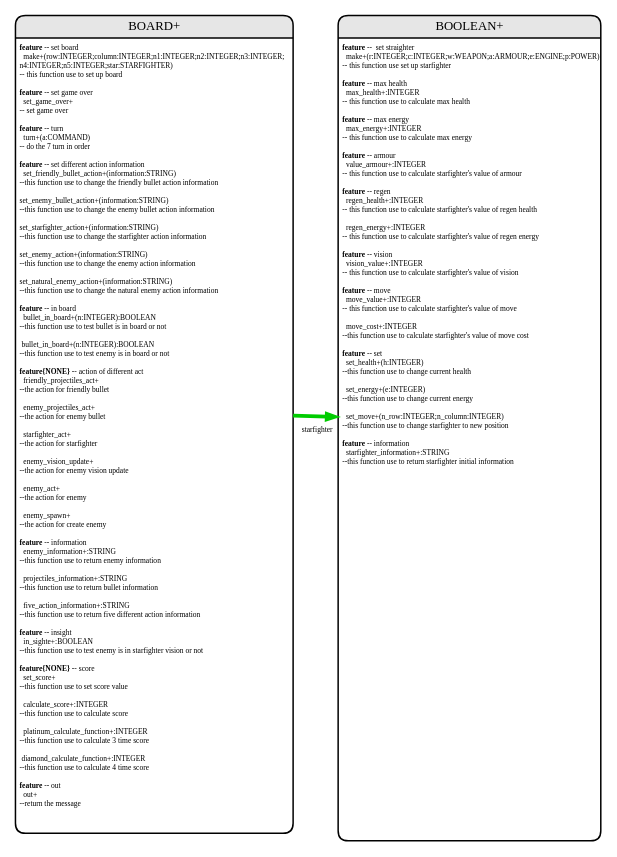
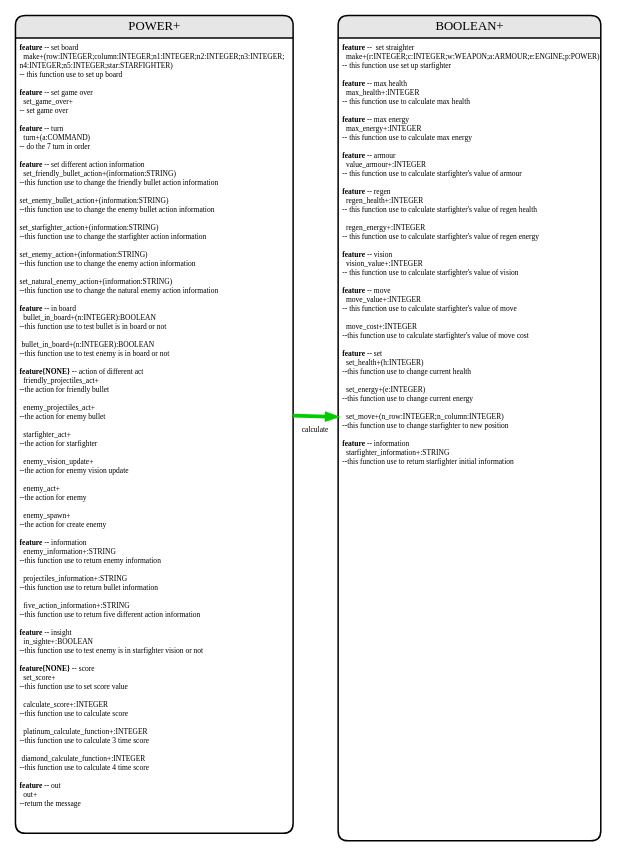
  <mxCell id="0" />
  <mxCell id="1" parent="0" />
- <mxCell id="2" value="BOARD+" style="swimlane;html=1;childLayout=stackLayout;horizontal=1;startSize=30;horizontalStack=0;fillColor=#E6E6E6;fontColor=#000000;rounded=1;fontSize=17;fontStyle=0;strokeWidth=2;resizeParent=0;resizeLast=1;shadow=0;dashed=0;align=center;fontFamily=Verdena;" parent="1" vertex="1"><mxGeometry x="20" y="20" width="370" height="1090" as="geometry" /></mxCell>
+ <mxCell id="2" value="POWER+" style="swimlane;html=1;childLayout=stackLayout;horizontal=1;startSize=30;horizontalStack=0;fillColor=#E6E6E6;fontColor=#000000;rounded=1;fontSize=17;fontStyle=0;strokeWidth=2;resizeParent=0;resizeLast=1;shadow=0;dashed=0;align=center;fontFamily=Verdena;" parent="1" vertex="1"><mxGeometry x="20" y="20" width="370" height="1090" as="geometry" /></mxCell>
  <mxCell id="3" value="&lt;b&gt;feature&lt;/b&gt; -- set board&lt;br&gt;&amp;nbsp; make+(row:INTEGER;column:INTEGER;n1:INTEGER;n2:INTEGER;n3:INTEGER;&lt;br&gt;n4:INTEGER;n5:INTEGER;star:STARFIGHTER)&lt;br&gt;-- this function use to set up board&lt;br&gt;&lt;br&gt;&lt;b&gt;feature&lt;/b&gt;&amp;nbsp;-- set game over&lt;br&gt;&amp;nbsp; set_game_over+&lt;br&gt;-- set game over&lt;br&gt;&lt;br&gt;&lt;b&gt;feature&lt;/b&gt;&amp;nbsp;-- turn&lt;br&gt;&amp;nbsp; turn+(a:COMMAND)&lt;br&gt;-- do the 7 turn in order&lt;br&gt;&lt;br&gt;&lt;b&gt;feature&lt;/b&gt;&amp;nbsp;-- set different action information&lt;br&gt;&amp;nbsp; set_friendly_bullet_action+(information:STRING)&lt;br&gt;--this function use to change the friendly bullet action information&lt;br&gt;&lt;br&gt;set_enemy_bullet_action+(information:STRING)&lt;br&gt;--this function use to change the enemy bullet action information&lt;br&gt;&lt;br&gt;set_starfighter_action+(information:STRING)&lt;br&gt;--this function use to change the starfighter action information&lt;br&gt;&lt;br&gt;set_enemy_action+(information:STRING)&lt;br&gt;--this function use to change the enemy action information&lt;br&gt;&lt;br&gt;set_natural_enemy_action+(information:STRING)&lt;br&gt;--this function use to change the natural enemy action information&lt;br&gt;&lt;br&gt;&lt;b&gt;feature&lt;/b&gt;&amp;nbsp;-- in board&lt;br&gt;&amp;nbsp; bullet_in_board+(n:INTEGER):BOOLEAN&lt;br&gt;--this function use to test bullet is in board or not&lt;br&gt;&lt;br&gt;&amp;nbsp;bullet_in_board+(n:INTEGER):BOOLEAN&lt;br&gt;--this function use to test enemy is in board or not&lt;br&gt;&lt;br&gt;&lt;b&gt;feature{NONE}&lt;/b&gt;&amp;nbsp;-- action of different act&lt;br&gt;&amp;nbsp; friendly_projectiles_act+&lt;br&gt;--the action for friendly bullet&lt;br&gt;&lt;br&gt;&amp;nbsp; enemy_projectiles_act+&lt;br&gt;--the action for enemy bullet&lt;br&gt;&lt;br&gt;&amp;nbsp; starfighter_act+&lt;br&gt;--the action for starfighter&lt;br&gt;&lt;br&gt;&amp;nbsp; enemy_vision_update+&lt;br&gt;--the action for enemy vision update&lt;br&gt;&lt;br&gt;&amp;nbsp; enemy_act+&lt;br&gt;--the action for enemy&lt;br&gt;&lt;br&gt;&amp;nbsp; enemy_spawn+&lt;br&gt;--the action for create enemy&lt;br&gt;&lt;br&gt;&lt;b&gt;feature&lt;/b&gt;&amp;nbsp;-- information&lt;br&gt;&amp;nbsp; enemy_information+:STRING&lt;br&gt;--this function use to return enemy information&lt;br&gt;&lt;br&gt;&amp;nbsp; projectiles_information+:STRING&lt;br&gt;--this function use to return bullet information&lt;br&gt;&lt;br&gt;&amp;nbsp; five_action_information+:STRING&lt;br&gt;--this function use to return five different action information&lt;br&gt;&lt;br&gt;&lt;b&gt;feature &lt;/b&gt;-- insight&lt;br&gt;&amp;nbsp; in_sighte+:BOOLEAN&lt;br&gt;--this function use to test enemy is in starfighter vision or not&lt;br&gt;&lt;br&gt;&lt;b&gt;feature{NONE}&lt;/b&gt;&amp;nbsp;-- score&lt;br&gt;&amp;nbsp; set_score+&lt;br&gt;--this function use to set score value&lt;br&gt;&lt;br&gt;&amp;nbsp; calculate_score+:INTEGER&lt;br&gt;--this function use to calculate score&lt;br&gt;&lt;br&gt;&amp;nbsp; platinum_calculate_function+:INTEGER&lt;br&gt;--this function use to calculate 3 time score&lt;br&gt;&lt;br&gt;&amp;nbsp;diamond_calculate_function+:INTEGER&lt;br&gt;--this function use to calculate 4 time score&lt;br&gt;&lt;br&gt;&lt;b&gt;feature&lt;/b&gt; -- out&lt;br&gt;&amp;nbsp; out+&lt;br&gt;--return the message" style="whiteSpace=wrap;html=1;align=left;strokeColor=none;fillColor=none;spacingLeft=4;fontSize=10;verticalAlign=top;resizable=0;rotatable=0;part=1;fontFamily=Verdena;" parent="2" vertex="1"><mxGeometry y="30" width="370" height="1060" as="geometry" /></mxCell>
  <mxCell id="4" value="BOOLEAN+" style="swimlane;html=1;childLayout=stackLayout;horizontal=1;startSize=30;horizontalStack=0;fillColor=#E6E6E6;fontColor=#000000;rounded=1;fontSize=17;fontStyle=0;strokeWidth=2;resizeParent=0;resizeLast=1;shadow=0;dashed=0;align=center;fontFamily=Verdena;" parent="1" vertex="1"><mxGeometry x="450" y="20" width="350" height="1100" as="geometry" /></mxCell>
  <mxCell id="5" value="&lt;b&gt;feature&lt;/b&gt; -- &amp;nbsp;set straighter&lt;br&gt;&amp;nbsp; make+(r:INTEGER;c:INTEGER;w:WEAPON;a:ARMOUR;e:ENGINE;p:POWER)&lt;br&gt;-- this function use set up starfighter&lt;br&gt;&lt;b&gt;&lt;br&gt;feature&lt;/b&gt; -- max health&lt;br&gt;&amp;nbsp; max_health+:INTEGER&lt;br&gt;-- this function use to calculate max health&lt;br&gt;&lt;br&gt;&lt;b&gt;feature&lt;/b&gt;&amp;nbsp;-- max energy&lt;br&gt;&amp;nbsp; max_energy+:INTEGER&lt;br&gt;-- this function use to calculate max energy&lt;br&gt;&lt;br&gt;&lt;b&gt;feature&lt;/b&gt;&amp;nbsp;-- armour&lt;br&gt;&amp;nbsp; value_armour+:INTEGER&lt;br&gt;-- this function&amp;nbsp;use to calculate&amp;nbsp;starfighter's value of armour&lt;br&gt;&lt;br&gt;&lt;b&gt;feature&lt;/b&gt;&amp;nbsp;-- regen&lt;br&gt;&amp;nbsp; regen_health+:INTEGER&lt;br&gt;-- this function&amp;nbsp;use to calculate&amp;nbsp;starfighter's value of regen health&lt;br&gt;&lt;br&gt;&amp;nbsp; regen_energy+:INTEGER&lt;br&gt;-- this function use to calculate&amp;nbsp;starfighter's value of regen energy&lt;br&gt;&lt;br&gt;&lt;b&gt;feature&lt;/b&gt;&amp;nbsp;-- vision&lt;br&gt;&amp;nbsp; vision_value+:INTEGER&lt;br&gt;-- this function use to calculate&amp;nbsp;starfighter's value of vision&lt;br&gt;&lt;br&gt;&lt;b&gt;feature&lt;/b&gt;&amp;nbsp;-- move&lt;br&gt;&amp;nbsp; move_value+:INTEGER&lt;br&gt;-- this function use to calculate&amp;nbsp;starfighter's value of move&lt;br&gt;&lt;br&gt;&amp;nbsp; move_cost+:INTEGER&lt;br&gt;--this function&amp;nbsp;use to calculate&amp;nbsp;starfighter's value of move cost&lt;br&gt;&lt;br&gt;&lt;b&gt;feature&lt;/b&gt;&amp;nbsp;-- set&lt;br&gt;&amp;nbsp; set_health+(h:INTEGER)&lt;br&gt;--this function use to change current health&lt;br&gt;&lt;br&gt;&amp;nbsp; set_energy+(e:INTEGER)&lt;br&gt;--this function use to change current energy&lt;br&gt;&lt;br&gt;&amp;nbsp; set_move+(n_row:INTEGER;n_column:INTEGER)&lt;br&gt;--this function use to change starfighter to new position&lt;br&gt;&lt;br&gt;&lt;b&gt;feature&lt;/b&gt;&amp;nbsp;-- information&lt;br&gt;&amp;nbsp; starfighter_information+:STRING&lt;br&gt;--this function use to return starfighter initial information" style="whiteSpace=wrap;html=1;align=left;strokeColor=none;fillColor=none;spacingLeft=4;fontSize=10;verticalAlign=top;resizable=0;rotatable=0;part=1;fontFamily=Verdena;" parent="4" vertex="1"><mxGeometry y="30" width="350" height="1070" as="geometry" /></mxCell>
  <mxCell id="6" value="" style="endArrow=blockThin;html=1;strokeColor=#00CC00;strokeWidth=5;endFill=1;exitX=1;exitY=0.475;exitDx=0;exitDy=0;entryX=0.004;entryY=0.472;entryDx=0;entryDy=0;entryPerimeter=0;exitPerimeter=0;" parent="1" source="3" target="5" edge="1"><mxGeometry width="50" height="50" relative="1" as="geometry"><mxPoint x="330" y="585" as="sourcePoint" /><mxPoint x="470" y="585" as="targetPoint" /></mxGeometry></mxCell>
- <mxCell id="7" value="starfighter" style="text;html=1;fontSize=10;fontFamily=Verdena;" parent="1" vertex="1"><mxGeometry x="400" y="560" width="84" height="20" as="geometry" /></mxCell>
+ <mxCell id="7" value="calculate" style="text;html=1;fontSize=10;fontFamily=Verdena;" parent="1" vertex="1"><mxGeometry x="400" y="560" width="84" height="20" as="geometry" /></mxCell>
